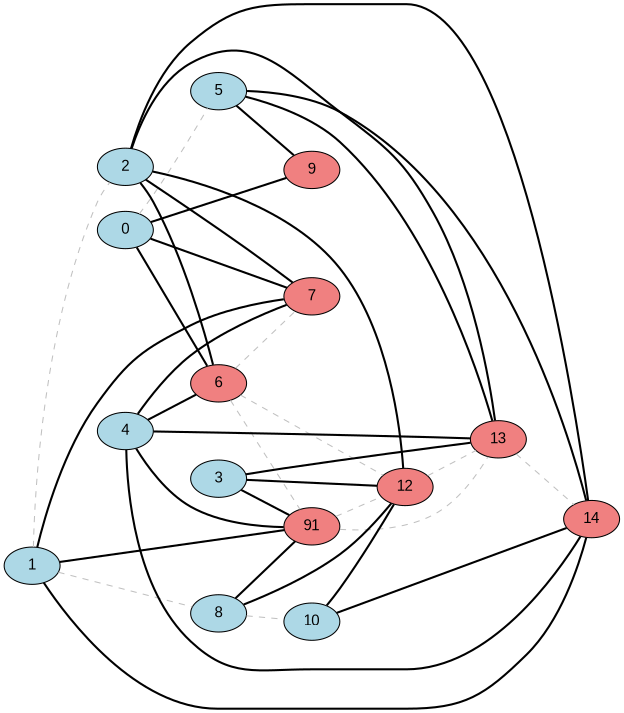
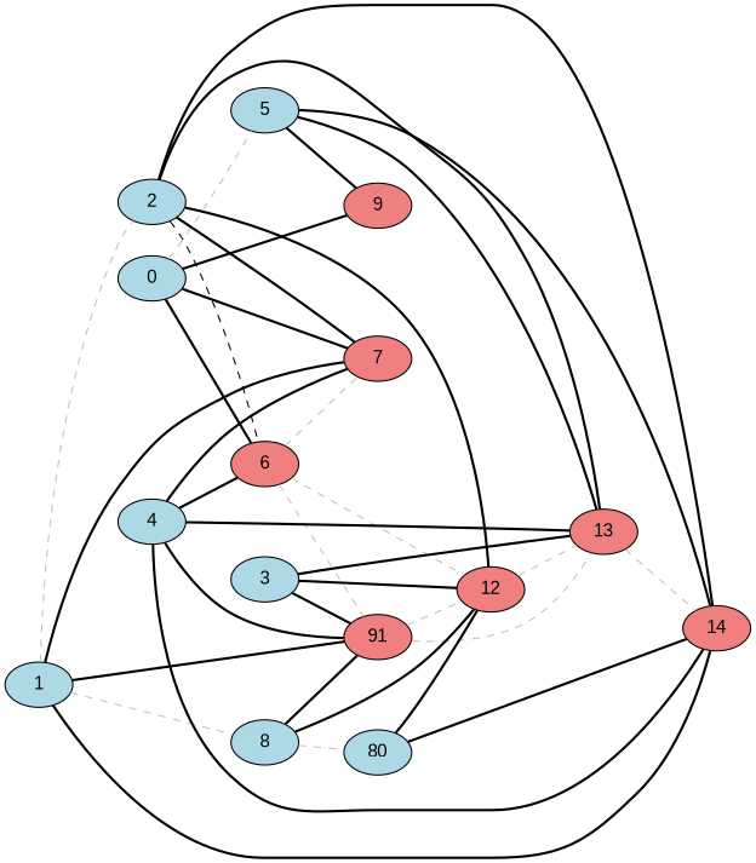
  graph {
    rankdir=LR
    node [fillcolor=lightblue fontname=Arial style=filled]
    edge [color=black style=bold]
    0
    5
    6 [fillcolor=lightcoral]
    7 [fillcolor=lightcoral]
    9 [fillcolor=lightcoral]
    14 [fillcolor=lightcoral]
    13 [fillcolor=lightcoral]
    n8 [fillcolor=lightcoral label=91]
    12 [fillcolor=lightcoral]
    1
    2
    8
-   10
+   10 [label=80]
    3
    4
    0 -- 5 [color=gray style=dashed]
    0 -- 6
    0 -- 7
    0 -- 9
    5 -- 9
    5 -- 14
    5 -- 13
    6 -- 7 [color=gray style=dashed]
    6 -- n8 [color=gray style=dashed]
    6 -- 12 [color=gray style=dashed]
    13 -- 14 [color=gray style=dashed]
    n8 -- 13 [color=gray style=dashed]
    n8 -- 12 [color=gray style=dashed]
    12 -- 13 [color=gray style=dashed]
    1 -- 7
    1 -- 14
    1 -- n8
    1 -- 2 [color=gray style=dashed]
    1 -- 8 [color=gray style=dashed]
-   2 -- 6
+   2 -- 6 [style=dashed]
    2 -- 7
    2 -- 14
    2 -- 13
    2 -- 12
    8 -- n8
    8 -- 12
    8 -- 10 [color=gray style=dashed]
    10 -- 14
    10 -- 12
    3 -- 13
    3 -- n8
    3 -- 12
    4 -- 6
    4 -- 7
    4 -- 14
    4 -- 13
    4 -- n8
  }
